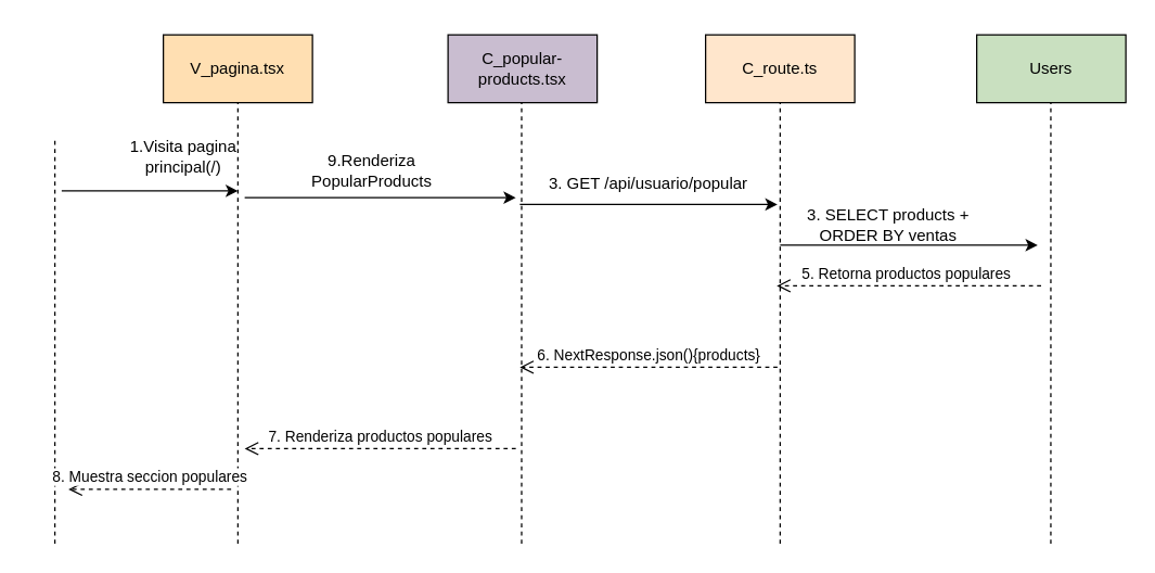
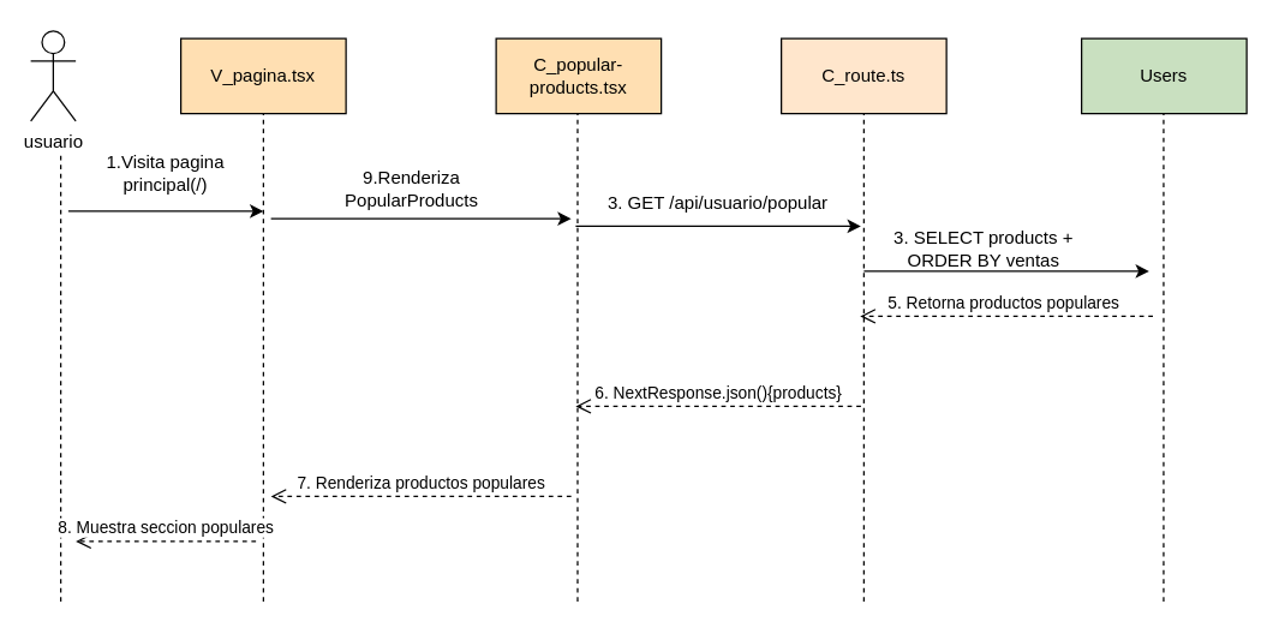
  <mxCell id="0" />
  <mxCell id="1" parent="0" />
+ <mxCell id="2" value="usuario" style="shape=umlActor;verticalLabelPosition=bottom;verticalAlign=top;html=1;labelPosition=center;align=center;" parent="1" vertex="1"><mxGeometry x="20" y="20" width="30" height="60" as="geometry" /></mxCell>
  <mxCell id="3" value="V_pagina.tsx" style="html=1;whiteSpace=wrap;fillColor=#FFDFB2;" parent="1" vertex="1"><mxGeometry x="120" y="25" width="110" height="50" as="geometry" /></mxCell>
  <mxCell id="4" value="C_route.ts" style="html=1;whiteSpace=wrap;fillColor=#ffe6cc;" parent="1" vertex="1"><mxGeometry x="520" y="25" width="110" height="50" as="geometry" /></mxCell>
  <mxCell id="5" value="" style="endArrow=none;dashed=1;html=1;rounded=0;" parent="1" edge="1"><mxGeometry width="50" height="50" relative="1" as="geometry"><mxPoint x="40" y="400" as="sourcePoint" /><mxPoint x="40" y="100" as="targetPoint" /></mxGeometry></mxCell>
  <mxCell id="6" value="" style="endArrow=none;dashed=1;html=1;rounded=0;entryX=0.5;entryY=1;entryDx=0;entryDy=0;" parent="1" target="3" edge="1"><mxGeometry width="50" height="50" relative="1" as="geometry"><mxPoint x="175" y="400" as="sourcePoint" /><mxPoint x="220" y="160" as="targetPoint" /></mxGeometry></mxCell>
  <mxCell id="7" value="" style="endArrow=classic;html=1;rounded=0;" parent="1" edge="1"><mxGeometry width="50" height="50" relative="1" as="geometry"><mxPoint x="45" y="140" as="sourcePoint" /><mxPoint x="175" y="140" as="targetPoint" /></mxGeometry></mxCell>
- <mxCell id="8" value="1.Visita pagina principal(/)" style="text;html=1;align=center;verticalAlign=middle;whiteSpace=wrap;rounded=0;" parent="1" vertex="1"><mxGeometry x="85" y="100" width="100" height="30" as="geometry" /></mxCell>
+ <mxCell id="8" value="1.Visita pagina principal(/)" style="text;html=1;align=center;verticalAlign=middle;whiteSpace=wrap;rounded=0;" parent="1" vertex="1"><mxGeometry x="60" y="100" width="100" height="30" as="geometry" /></mxCell>
  <mxCell id="9" value="" style="endArrow=none;dashed=1;html=1;rounded=0;entryX=0.5;entryY=1;entryDx=0;entryDy=0;" parent="1" target="4" edge="1"><mxGeometry width="50" height="50" relative="1" as="geometry"><mxPoint x="575" y="400" as="sourcePoint" /><mxPoint x="410" y="160" as="targetPoint" /><Array as="points"><mxPoint x="575" y="150" /></Array></mxGeometry></mxCell>
  <mxCell id="10" value="" style="endArrow=classic;html=1;rounded=0;" parent="1" edge="1"><mxGeometry width="50" height="50" relative="1" as="geometry"><mxPoint x="180" y="145" as="sourcePoint" /><mxPoint x="380" y="145" as="targetPoint" /></mxGeometry></mxCell>
  <mxCell id="11" value="9.Renderiza PopularProducts" style="text;html=1;align=center;verticalAlign=middle;whiteSpace=wrap;rounded=0;" parent="1" vertex="1"><mxGeometry x="196" y="110" width="156" height="30" as="geometry" /></mxCell>
  <mxCell id="12" value="Users" style="html=1;whiteSpace=wrap;fillColor=#C9E0C0;" parent="1" vertex="1"><mxGeometry x="720" y="25" width="110" height="50" as="geometry" /></mxCell>
  <mxCell id="13" value="" style="endArrow=none;dashed=1;html=1;rounded=0;entryX=0.5;entryY=1;entryDx=0;entryDy=0;" parent="1" edge="1"><mxGeometry width="50" height="50" relative="1" as="geometry"><mxPoint x="774.66" y="400" as="sourcePoint" /><mxPoint x="774.66" y="75" as="targetPoint" /></mxGeometry></mxCell>
  <mxCell id="14" value="" style="endArrow=classic;html=1;rounded=0;" edge="1" parent="1"><mxGeometry width="50" height="50" relative="1" as="geometry"><mxPoint x="575" y="180" as="sourcePoint" /><mxPoint x="765" y="180" as="targetPoint" /></mxGeometry></mxCell>
  <mxCell id="15" value="3. SELECT products + ORDER BY ventas" style="text;html=1;align=center;verticalAlign=middle;whiteSpace=wrap;rounded=0;" vertex="1" parent="1"><mxGeometry x="585" y="150" width="140" height="30" as="geometry" /></mxCell>
  <mxCell id="16" value="5. Retorna productos populares" style="html=1;verticalAlign=bottom;endArrow=open;dashed=1;endSize=8;curved=0;rounded=0;" edge="1" parent="1"><mxGeometry x="0.027" relative="1" as="geometry"><mxPoint x="767.5" y="210" as="sourcePoint" /><mxPoint x="572.5" y="210" as="targetPoint" /><mxPoint as="offset" /></mxGeometry></mxCell>
  <mxCell id="17" value="6. NextResponse.json(){products}" style="html=1;verticalAlign=bottom;endArrow=open;dashed=1;endSize=8;curved=0;rounded=0;" edge="1" parent="1"><mxGeometry relative="1" as="geometry"><mxPoint x="573" y="270" as="sourcePoint" /><mxPoint x="383" y="270" as="targetPoint" /></mxGeometry></mxCell>
  <mxCell id="18" value="7. Renderiza productos populares" style="html=1;verticalAlign=bottom;endArrow=open;dashed=1;endSize=8;curved=0;rounded=0;" edge="1" parent="1"><mxGeometry relative="1" as="geometry"><mxPoint x="380" y="330" as="sourcePoint" /><mxPoint x="180" y="330" as="targetPoint" /></mxGeometry></mxCell>
  <mxCell id="19" value="8. Muestra seccion populares" style="html=1;verticalAlign=bottom;endArrow=open;dashed=1;endSize=8;curved=0;rounded=0;" edge="1" parent="1"><mxGeometry relative="1" as="geometry"><mxPoint x="170" y="360" as="sourcePoint" /><mxPoint x="50" y="360" as="targetPoint" /><mxPoint as="offset" /></mxGeometry></mxCell>
- <mxCell id="20" value="C_popular-products.tsx" style="html=1;whiteSpace=wrap;fillColor=#C9BDD0;" vertex="1" parent="1"><mxGeometry x="330" y="25" width="110" height="50" as="geometry" /></mxCell>
+ <mxCell id="20" value="C_popular-products.tsx" style="html=1;whiteSpace=wrap;fillColor=#ffdfb2;" vertex="1" parent="1"><mxGeometry x="330" y="25" width="110" height="50" as="geometry" /></mxCell>
  <mxCell id="21" value="" style="endArrow=none;dashed=1;html=1;rounded=0;entryX=0.5;entryY=1;entryDx=0;entryDy=0;" edge="1" parent="1"><mxGeometry width="50" height="50" relative="1" as="geometry"><mxPoint x="384.29" y="400" as="sourcePoint" /><mxPoint x="384.29" y="75" as="targetPoint" /></mxGeometry></mxCell>
  <mxCell id="22" value="3. GET /api/usuario/popular" style="text;html=1;align=center;verticalAlign=middle;whiteSpace=wrap;rounded=0;" vertex="1" parent="1"><mxGeometry x="400" y="120" width="156" height="30" as="geometry" /></mxCell>
  <mxCell id="23" value="" style="endArrow=classic;html=1;rounded=0;" edge="1" parent="1"><mxGeometry width="50" height="50" relative="1" as="geometry"><mxPoint x="383" y="150" as="sourcePoint" /><mxPoint x="573" y="150" as="targetPoint" /></mxGeometry></mxCell>
